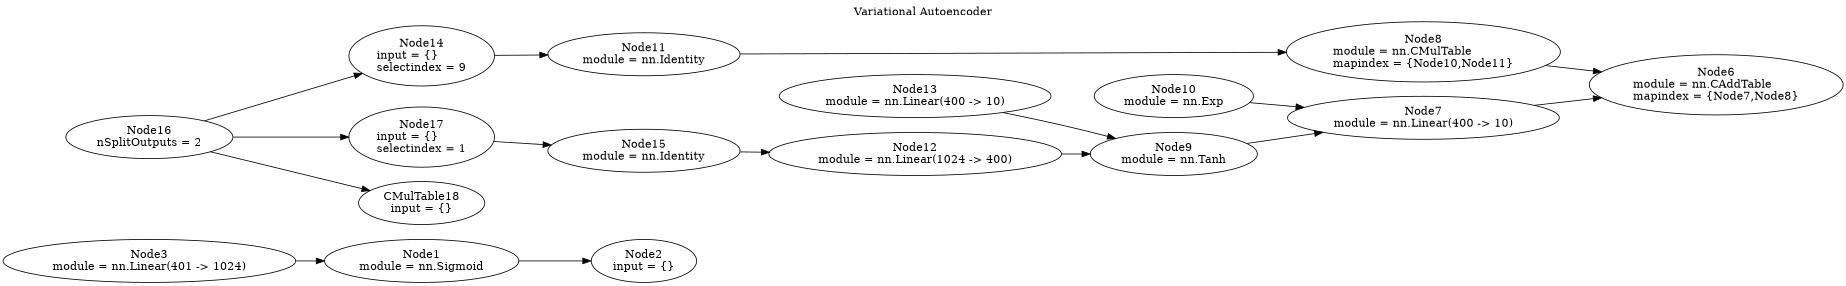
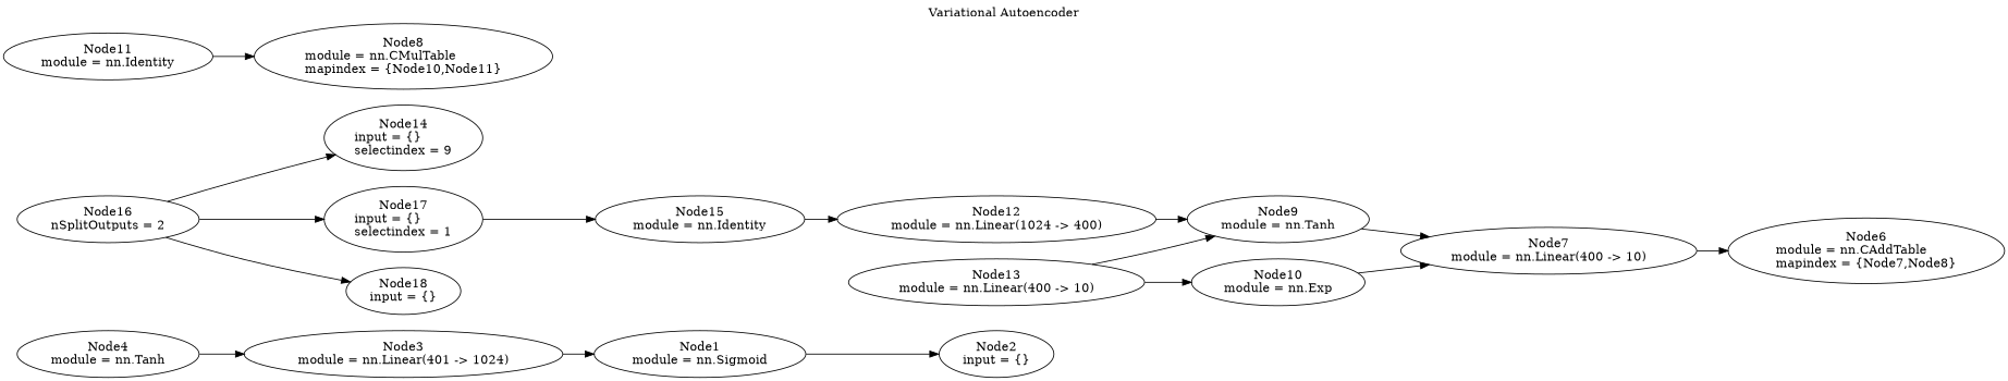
  digraph {
    label="Variational Autoencoder"
    labelloc=t
    rankdir=LR
    node [shape=oval]
    n1 [label="Node1\nmodule = nn.Sigmoid"]
    n2 [label="Node2\ninput = {}"]
    n3 [label="Node3\nmodule = nn.Linear(401 -> 1024)"]
+   n4 [label="Node4\nmodule = nn.Tanh"]
    n5 [label="Node6\nmodule = nn.CAddTable\lmapindex = {Node7,Node8}"]
    n6 [label="Node7\nmodule = nn.Linear(400 -> 10)"]
    n7 [label="Node8\nmodule = nn.CMulTable\lmapindex = {Node10,Node11}"]
    n8 [label="Node9\nmodule = nn.Tanh"]
    n9 [label="Node13\nmodule = nn.Linear(400 -> 10)"]
    n10 [label="Node10\nmodule = nn.Exp"]
    n11 [label="Node11\nmodule = nn.Identity"]
    n12 [label="Node12\nmodule = nn.Linear(1024 -> 400)"]
    n13 [label="Node14\ninput = {}\lselectindex = 9"]
    n14 [label="Node15\nmodule = nn.Identity"]
    n15 [label="Node16\nnSplitOutputs = 2"]
    n16 [label="Node17\ninput = {}\lselectindex = 1"]
-   n17 [label="CMulTable18\ninput = {}"]
+   n17 [label="Node18\ninput = {}"]
    n1 -> n2
    n3 -> n1
+   n4 -> n3
    n6 -> n5
-   n7 -> n5
    n8 -> n6
    n9 -> n8
+   n9 -> n10
    n10 -> n6
    n11 -> n7
    n12 -> n8
-   n13 -> n11
    n14 -> n12
    n15 -> n13
    n15 -> n16
    n15 -> n17
    n16 -> n14
  }
